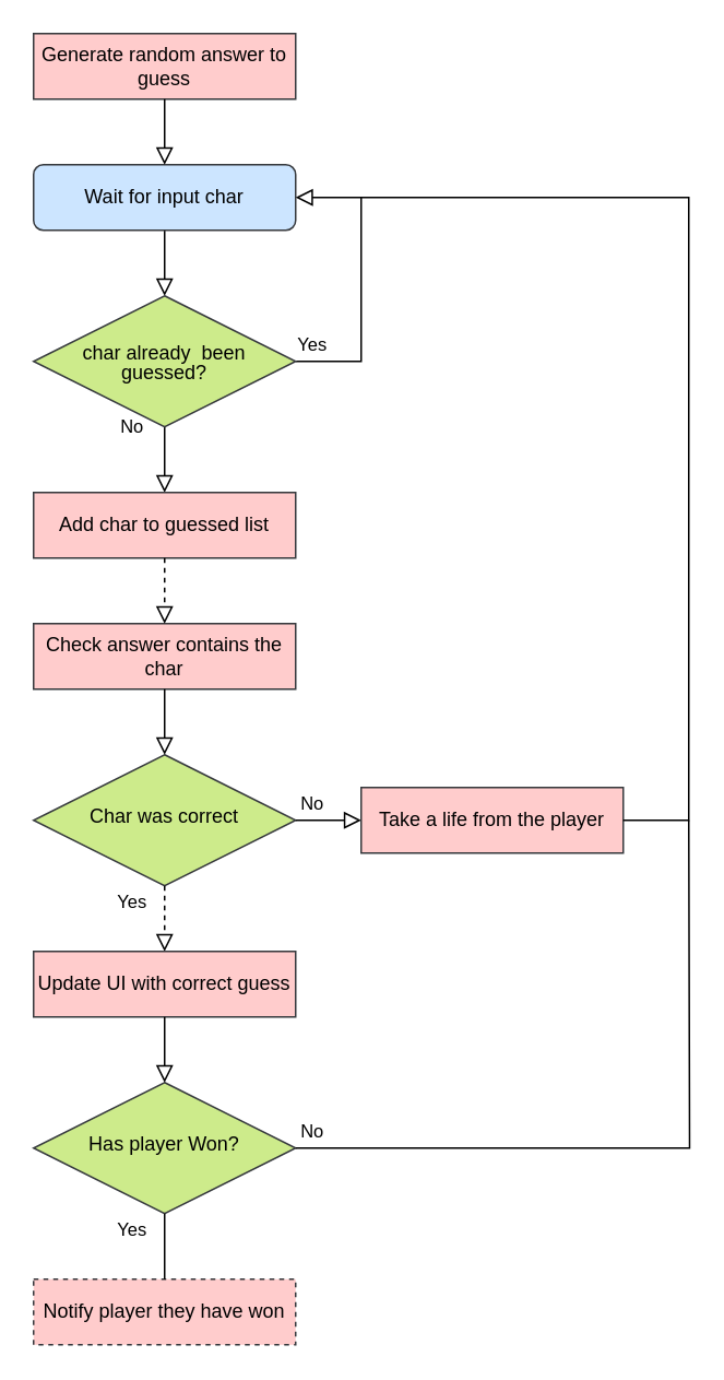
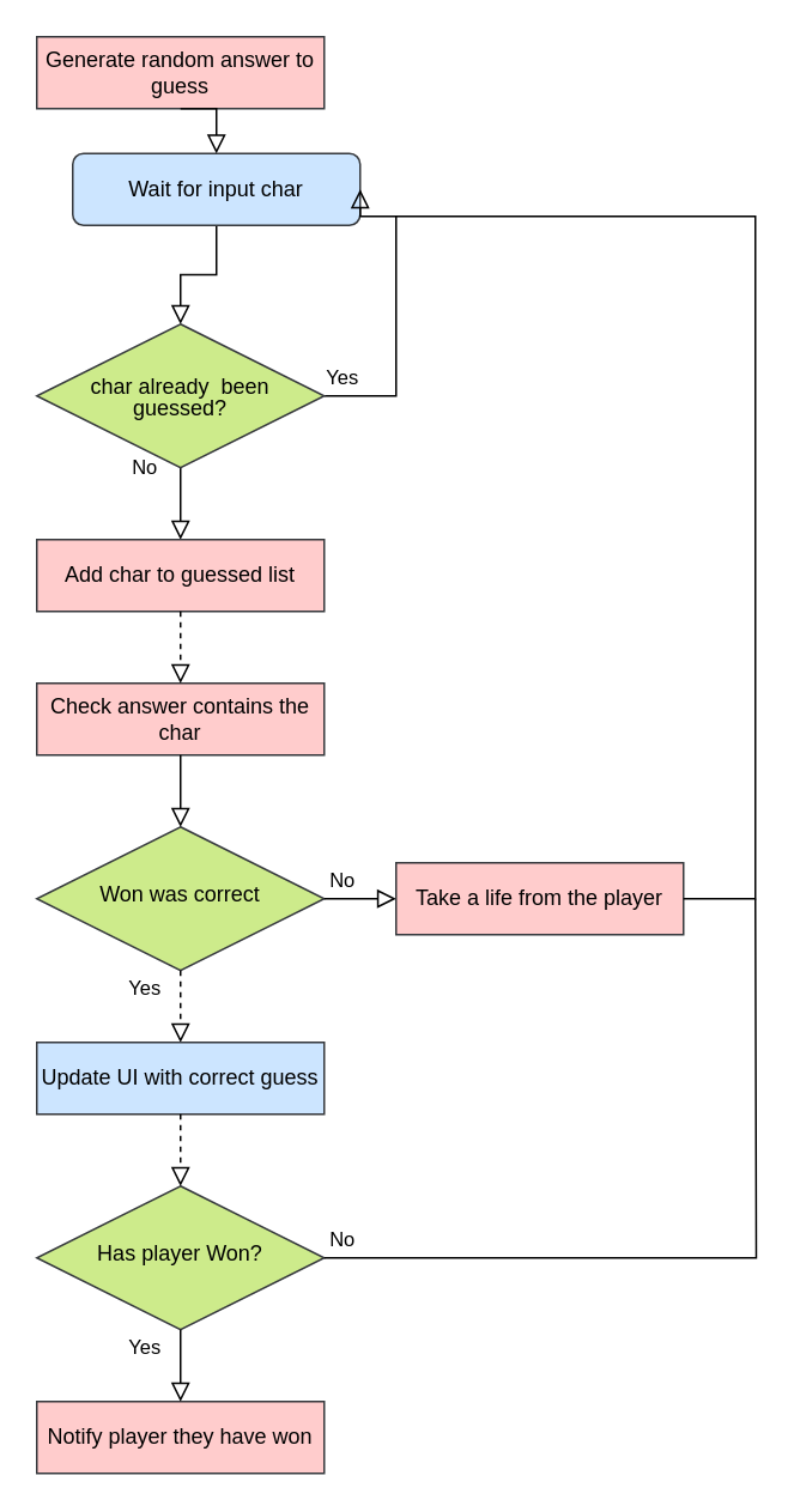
  <mxCell id="0" />
  <mxCell id="1" parent="0" />
  <mxCell id="2" value="" style="rounded=0;html=1;jettySize=auto;orthogonalLoop=1;fontSize=11;endArrow=block;endFill=0;endSize=8;strokeWidth=1;shadow=0;labelBackgroundColor=none;edgeStyle=orthogonalEdgeStyle;" parent="1" source="3" target="6" edge="1"><mxGeometry relative="1" as="geometry" /></mxCell>
- <mxCell id="3" value="Wait for input char" style="rounded=1;whiteSpace=wrap;html=1;fontSize=12;glass=0;strokeWidth=1;shadow=0;fillColor=#cce5ff;strokeColor=#36393d;" parent="1" vertex="1"><mxGeometry x="20" y="100" width="160" height="40" as="geometry" /></mxCell>
+ <mxCell id="3" value="Wait for input char" style="rounded=1;whiteSpace=wrap;html=1;fontSize=12;glass=0;strokeWidth=1;shadow=0;fillColor=#cce5ff;strokeColor=#36393d;" parent="1" vertex="1"><mxGeometry x="40" y="85" width="160" height="40" as="geometry" /></mxCell>
  <mxCell id="4" value="No" style="rounded=0;html=1;jettySize=auto;orthogonalLoop=1;fontSize=11;endArrow=block;endFill=0;endSize=8;strokeWidth=1;shadow=0;labelBackgroundColor=none;edgeStyle=orthogonalEdgeStyle;entryX=0.5;entryY=0;entryDx=0;entryDy=0;" parent="1" source="6" target="16" edge="1"><mxGeometry x="-1" y="-20" relative="1" as="geometry"><mxPoint as="offset" /><mxPoint x="100" y="300" as="targetPoint" /></mxGeometry></mxCell>
  <mxCell id="5" value="Yes" style="edgeStyle=orthogonalEdgeStyle;rounded=0;html=1;jettySize=auto;orthogonalLoop=1;fontSize=11;endArrow=block;endFill=0;endSize=8;strokeWidth=1;shadow=0;labelBackgroundColor=none;entryX=1;entryY=0.5;entryDx=0;entryDy=0;" parent="1" source="6" target="3" edge="1"><mxGeometry x="-0.888" y="10" relative="1" as="geometry"><mxPoint as="offset" /><mxPoint x="220" y="220" as="targetPoint" /><Array as="points"><mxPoint x="220" y="220" /><mxPoint x="220" y="120" /></Array></mxGeometry></mxCell>
  <mxCell id="6" value="&lt;p style=&quot;line-height: 100%&quot;&gt;char already&amp;nbsp; been guessed?&lt;/p&gt;" style="rhombus;shadow=0;fontFamily=Helvetica;fontSize=12;align=center;strokeWidth=1;spacing=6;spacingTop=0;fillColor=#cdeb8b;strokeColor=#36393d;verticalAlign=middle;whiteSpace=wrap;html=1;" parent="1" vertex="1"><mxGeometry x="20" y="180" width="160" height="80" as="geometry" /></mxCell>
  <mxCell id="7" value="Check answer contains the char" style="rounded=0;whiteSpace=wrap;html=1;fillColor=#ffcccc;strokeColor=#36393d;" vertex="1" parent="1"><mxGeometry x="20" y="380" width="160" height="40" as="geometry" /></mxCell>
- <mxCell id="8" value="Char was correct" style="rhombus;whiteSpace=wrap;html=1;shadow=0;fontFamily=Helvetica;fontSize=12;align=center;strokeWidth=1;spacing=6;spacingTop=-4;fillColor=#cdeb8b;strokeColor=#36393d;" vertex="1" parent="1"><mxGeometry x="20" y="460" width="160" height="80" as="geometry" /></mxCell>
+ <mxCell id="8" value="Won was correct" style="rhombus;whiteSpace=wrap;html=1;shadow=0;fontFamily=Helvetica;fontSize=12;align=center;strokeWidth=1;spacing=6;spacingTop=-4;fillColor=#cdeb8b;strokeColor=#36393d;" vertex="1" parent="1"><mxGeometry x="20" y="460" width="160" height="80" as="geometry" /></mxCell>
  <mxCell id="9" value="" style="rounded=0;html=1;jettySize=auto;orthogonalLoop=1;fontSize=11;endArrow=block;endFill=0;endSize=8;strokeWidth=1;shadow=0;labelBackgroundColor=none;edgeStyle=orthogonalEdgeStyle;exitX=0.5;exitY=1;exitDx=0;exitDy=0;entryX=0.5;entryY=0;entryDx=0;entryDy=0;" edge="1" parent="1" source="7" target="8"><mxGeometry relative="1" as="geometry"><mxPoint x="110" y="230" as="sourcePoint" /><mxPoint x="100" y="450" as="targetPoint" /></mxGeometry></mxCell>
  <mxCell id="10" value="No" style="rounded=0;html=1;jettySize=auto;orthogonalLoop=1;fontSize=11;endArrow=block;endFill=0;endSize=8;strokeWidth=1;shadow=0;labelBackgroundColor=none;edgeStyle=orthogonalEdgeStyle;exitX=1;exitY=0.5;exitDx=0;exitDy=0;entryX=0;entryY=0.5;entryDx=0;entryDy=0;" edge="1" parent="1" source="8" target="11"><mxGeometry x="-0.5" y="10" relative="1" as="geometry"><mxPoint as="offset" /><mxPoint x="110" y="270" as="sourcePoint" /><mxPoint x="220" y="580" as="targetPoint" /></mxGeometry></mxCell>
  <mxCell id="11" value="Take a life from the player" style="rounded=0;whiteSpace=wrap;html=1;fillColor=#ffcccc;strokeColor=#36393d;" vertex="1" parent="1"><mxGeometry x="220" y="480" width="160" height="40" as="geometry" /></mxCell>
  <mxCell id="12" value="" style="endArrow=none;html=1;shadow=0;entryX=1;entryY=0.5;entryDx=0;entryDy=0;rounded=0;" edge="1" parent="1" target="11"><mxGeometry width="50" height="50" relative="1" as="geometry"><mxPoint x="220" y="120" as="sourcePoint" /><mxPoint x="130" y="430" as="targetPoint" /><Array as="points"><mxPoint x="420" y="120" /><mxPoint x="420" y="500" /></Array></mxGeometry></mxCell>
  <mxCell id="13" value="Yes" style="edgeStyle=orthogonalEdgeStyle;rounded=0;html=1;jettySize=auto;orthogonalLoop=1;fontSize=11;endArrow=block;endFill=0;endSize=8;strokeWidth=1;shadow=0;labelBackgroundColor=none;exitX=0.5;exitY=1;exitDx=0;exitDy=0;entryX=0.5;entryY=0;entryDx=0;entryDy=0;dashed=1;" edge="1" parent="1" source="8" target="20"><mxGeometry x="-0.5" y="-20" relative="1" as="geometry"><mxPoint as="offset" /><mxPoint x="190" y="210" as="sourcePoint" /><mxPoint x="100" y="580" as="targetPoint" /></mxGeometry></mxCell>
  <mxCell id="14" value="Generate random answer to guess" style="rounded=0;whiteSpace=wrap;html=1;fillColor=#ffcccc;strokeColor=#36393d;" vertex="1" parent="1"><mxGeometry x="20" y="20" width="160" height="40" as="geometry" /></mxCell>
  <mxCell id="15" value="" style="rounded=0;html=1;jettySize=auto;orthogonalLoop=1;fontSize=11;endArrow=block;endFill=0;endSize=8;strokeWidth=1;shadow=0;labelBackgroundColor=none;edgeStyle=orthogonalEdgeStyle;entryX=0.5;entryY=0;entryDx=0;entryDy=0;exitX=0.5;exitY=1;exitDx=0;exitDy=0;" edge="1" parent="1" source="14" target="3"><mxGeometry relative="1" as="geometry"><mxPoint x="100" y="70" as="sourcePoint" /><mxPoint x="110" y="30" as="targetPoint" /></mxGeometry></mxCell>
  <mxCell id="16" value="Add char to guessed list" style="rounded=0;whiteSpace=wrap;html=1;fillColor=#ffcccc;strokeColor=#36393d;" vertex="1" parent="1"><mxGeometry x="20" y="300" width="160" height="40" as="geometry" /></mxCell>
  <mxCell id="17" value="" style="rounded=0;html=1;jettySize=auto;orthogonalLoop=1;fontSize=11;endArrow=block;endFill=0;endSize=8;strokeWidth=1;shadow=0;labelBackgroundColor=none;edgeStyle=orthogonalEdgeStyle;exitX=0.5;exitY=1;exitDx=0;exitDy=0;entryX=0.5;entryY=0;entryDx=0;entryDy=0;dashed=1;" edge="1" parent="1" source="16" target="7"><mxGeometry relative="1" as="geometry"><mxPoint x="110" y="430" as="sourcePoint" /><mxPoint x="100" y="370" as="targetPoint" /></mxGeometry></mxCell>
- <mxCell id="18" value="Notify player they have won" style="rounded=0;whiteSpace=wrap;html=1;fillColor=#ffcccc;strokeColor=#36393d;dashed=1;" vertex="1" parent="1"><mxGeometry x="20" y="780" width="160" height="40" as="geometry" /></mxCell>
+ <mxCell id="18" value="Notify player they have won" style="rounded=0;whiteSpace=wrap;html=1;fillColor=#ffcccc;strokeColor=#36393d;" vertex="1" parent="1"><mxGeometry x="20" y="780" width="160" height="40" as="geometry" /></mxCell>
  <mxCell id="19" value="Has player Won?" style="rhombus;whiteSpace=wrap;html=1;shadow=0;fontFamily=Helvetica;fontSize=12;align=center;strokeWidth=1;spacing=6;spacingTop=-4;fillColor=#cdeb8b;strokeColor=#36393d;" vertex="1" parent="1"><mxGeometry x="20" y="660" width="160" height="80" as="geometry" /></mxCell>
- <mxCell id="20" value="Update UI with correct guess" style="rounded=0;whiteSpace=wrap;html=1;fillColor=#ffcccc;strokeColor=#36393d;" vertex="1" parent="1"><mxGeometry x="20" y="580" width="160" height="40" as="geometry" /></mxCell>
- <mxCell id="21" value="" style="rounded=0;html=1;jettySize=auto;orthogonalLoop=1;fontSize=11;endArrow=block;endFill=0;endSize=8;strokeWidth=1;shadow=0;labelBackgroundColor=none;edgeStyle=orthogonalEdgeStyle;exitX=0.5;exitY=1;exitDx=0;exitDy=0;entryX=0.5;entryY=0;entryDx=0;entryDy=0;" edge="1" parent="1" source="20" target="19"><mxGeometry relative="1" as="geometry"><mxPoint x="110" y="430" as="sourcePoint" /><mxPoint x="110" y="470" as="targetPoint" /></mxGeometry></mxCell>
+ <mxCell id="20" value="Update UI with correct guess" style="rounded=0;whiteSpace=wrap;html=1;fillColor=#cce5ff;strokeColor=#36393d;" vertex="1" parent="1"><mxGeometry x="20" y="580" width="160" height="40" as="geometry" /></mxCell>
+ <mxCell id="21" value="" style="rounded=0;html=1;jettySize=auto;orthogonalLoop=1;fontSize=11;endArrow=block;endFill=0;endSize=8;strokeWidth=1;shadow=0;labelBackgroundColor=none;edgeStyle=orthogonalEdgeStyle;exitX=0.5;exitY=1;exitDx=0;exitDy=0;entryX=0.5;entryY=0;entryDx=0;entryDy=0;dashed=1;" edge="1" parent="1" source="20" target="19"><mxGeometry relative="1" as="geometry"><mxPoint x="110" y="430" as="sourcePoint" /><mxPoint x="110" y="470" as="targetPoint" /></mxGeometry></mxCell>
  <mxCell id="22" value="No" style="rounded=0;html=1;jettySize=auto;orthogonalLoop=1;fontSize=11;endArrow=none;endFill=0;endSize=8;strokeWidth=1;shadow=0;labelBackgroundColor=none;edgeStyle=orthogonalEdgeStyle;exitX=1;exitY=0.5;exitDx=0;exitDy=0;" edge="1" parent="1" source="19"><mxGeometry x="-0.955" y="10" relative="1" as="geometry"><mxPoint as="offset" /><mxPoint x="190" y="510" as="sourcePoint" /><mxPoint x="420" y="500" as="targetPoint" /></mxGeometry></mxCell>
- <mxCell id="23" value="Yes" style="edgeStyle=orthogonalEdgeStyle;rounded=0;html=1;jettySize=auto;orthogonalLoop=1;fontSize=11;endArrow=none;endFill=0;endSize=8;strokeWidth=1;shadow=0;labelBackgroundColor=none;exitX=0.5;exitY=1;exitDx=0;exitDy=0;entryX=0.5;entryY=0;entryDx=0;entryDy=0;" edge="1" parent="1" source="19" target="18"><mxGeometry x="-0.5" y="-20" relative="1" as="geometry"><mxPoint as="offset" /><mxPoint x="110" y="550" as="sourcePoint" /><mxPoint x="110" y="590" as="targetPoint" /></mxGeometry></mxCell>
+ <mxCell id="23" value="Yes" style="edgeStyle=orthogonalEdgeStyle;rounded=0;html=1;jettySize=auto;orthogonalLoop=1;fontSize=11;endArrow=block;endFill=0;endSize=8;strokeWidth=1;shadow=0;labelBackgroundColor=none;exitX=0.5;exitY=1;exitDx=0;exitDy=0;entryX=0.5;entryY=0;entryDx=0;entryDy=0;" edge="1" parent="1" source="19" target="18"><mxGeometry x="-0.5" y="-20" relative="1" as="geometry"><mxPoint as="offset" /><mxPoint x="110" y="550" as="sourcePoint" /><mxPoint x="110" y="590" as="targetPoint" /></mxGeometry></mxCell>
